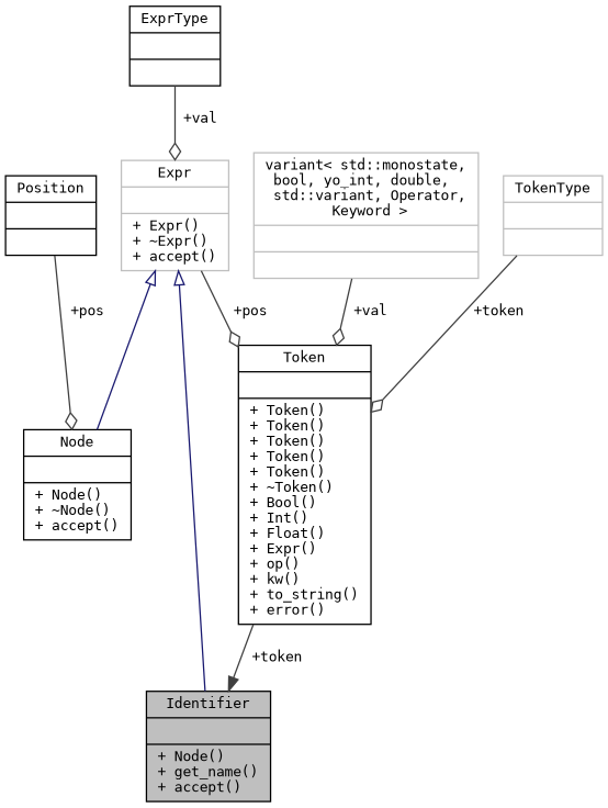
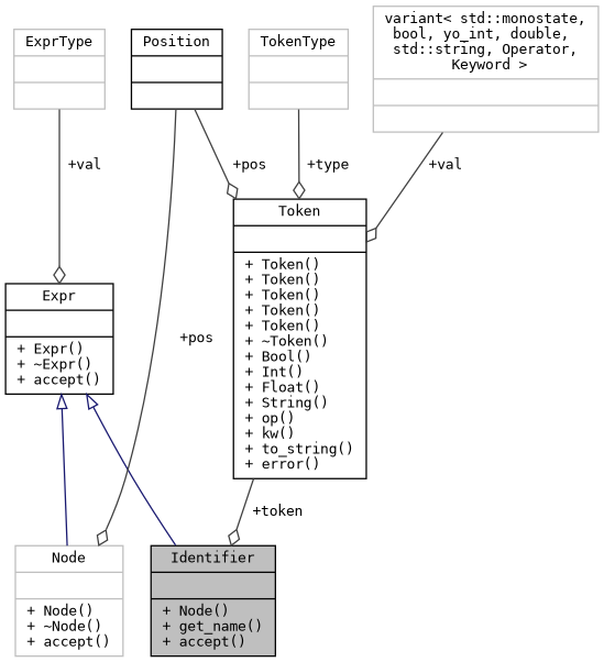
  digraph {
    fontname="DejaVu Sans Mono"
    node [color=black fillcolor=white fontname="DejaVu Sans Mono" fontsize=10 shape=record style=filled]
    edge [color=grey25 fontname="DejaVu Sans Mono" fontsize=10 labelfontname=Helvetica labelfontsize=10 style=solid arrowhead=odiamond]
    n1 [fillcolor=grey75 fontcolor=black height=0.2 label="{Identifier\n||+ Node()\l+ get_name()\l+ accept()\l}" width=0.4]
-   n2 [color=grey75 height=0.2 label="{Expr\n||+ Expr()\l+ ~Expr()\l+ accept()\l}" width=0.4]
-   n3 [height=0.2 label="{Node\n||+ Node()\l+ ~Node()\l+ accept()\l}" width=0.4]
+   n2 [height=0.2 label="{Expr\n||+ Expr()\l+ ~Expr()\l+ accept()\l}" width=0.4]
+   n3 [color=grey75 height=0.2 label="{Node\n||+ Node()\l+ ~Node()\l+ accept()\l}" width=0.4]
    n4 [height=0.2 label="{Position\n||}" width=0.4]
-   n5 [height=0.2 label="{Token\n||+ Token()\l+ Token()\l+ Token()\l+ Token()\l+ Token()\l+ ~Token()\l+ Bool()\l+ Int()\l+ Float()\l+ Expr()\l+ op()\l+ kw()\l+ to_string()\l+ error()\l}" width=0.4]
-   n6 [height=0.2 label="{ExprType\n||}" width=0.4]
-   n7 [color=grey75 height=0.2 label="{variant\< std::monostate,\l bool, yo_int, double,\l std::variant, Operator,\l Keyword \>\n||}" width=0.4]
+   n5 [height=0.2 label="{Token\n||+ Token()\l+ Token()\l+ Token()\l+ Token()\l+ Token()\l+ ~Token()\l+ Bool()\l+ Int()\l+ Float()\l+ String()\l+ op()\l+ kw()\l+ to_string()\l+ error()\l}" width=0.4]
+   n6 [color=grey75 height=0.2 label="{ExprType\n||}" width=0.4]
+   n7 [color=grey75 height=0.2 label="{variant\< std::monostate,\l bool, yo_int, double,\l std::string, Operator,\l Keyword \>\n||}" width=0.4]
    n8 [color=grey75 height=0.2 label="{TokenType\n||}" width=0.4]
    n2 -> n1 [arrowtail=onormal color=midnightblue dir=back arrowhead=""]
    n2 -> n3 [arrowtail=onormal color=midnightblue dir=back arrowhead=""]
    n4 -> n3 [label=" +pos"]
-   n2 -> n5 [label=" +pos"]
-   n5 -> n1 [arrowhead=normal label=" +token"]
+   n4 -> n5 [label=" +pos"]
+   n5 -> n1 [label=" +token"]
    n6 -> n2 [label=" +val"]
    n7 -> n5 [label=" +val"]
-   n8 -> n5 [label=" +token"]
+   n8 -> n5 [label=" +type"]
  }
